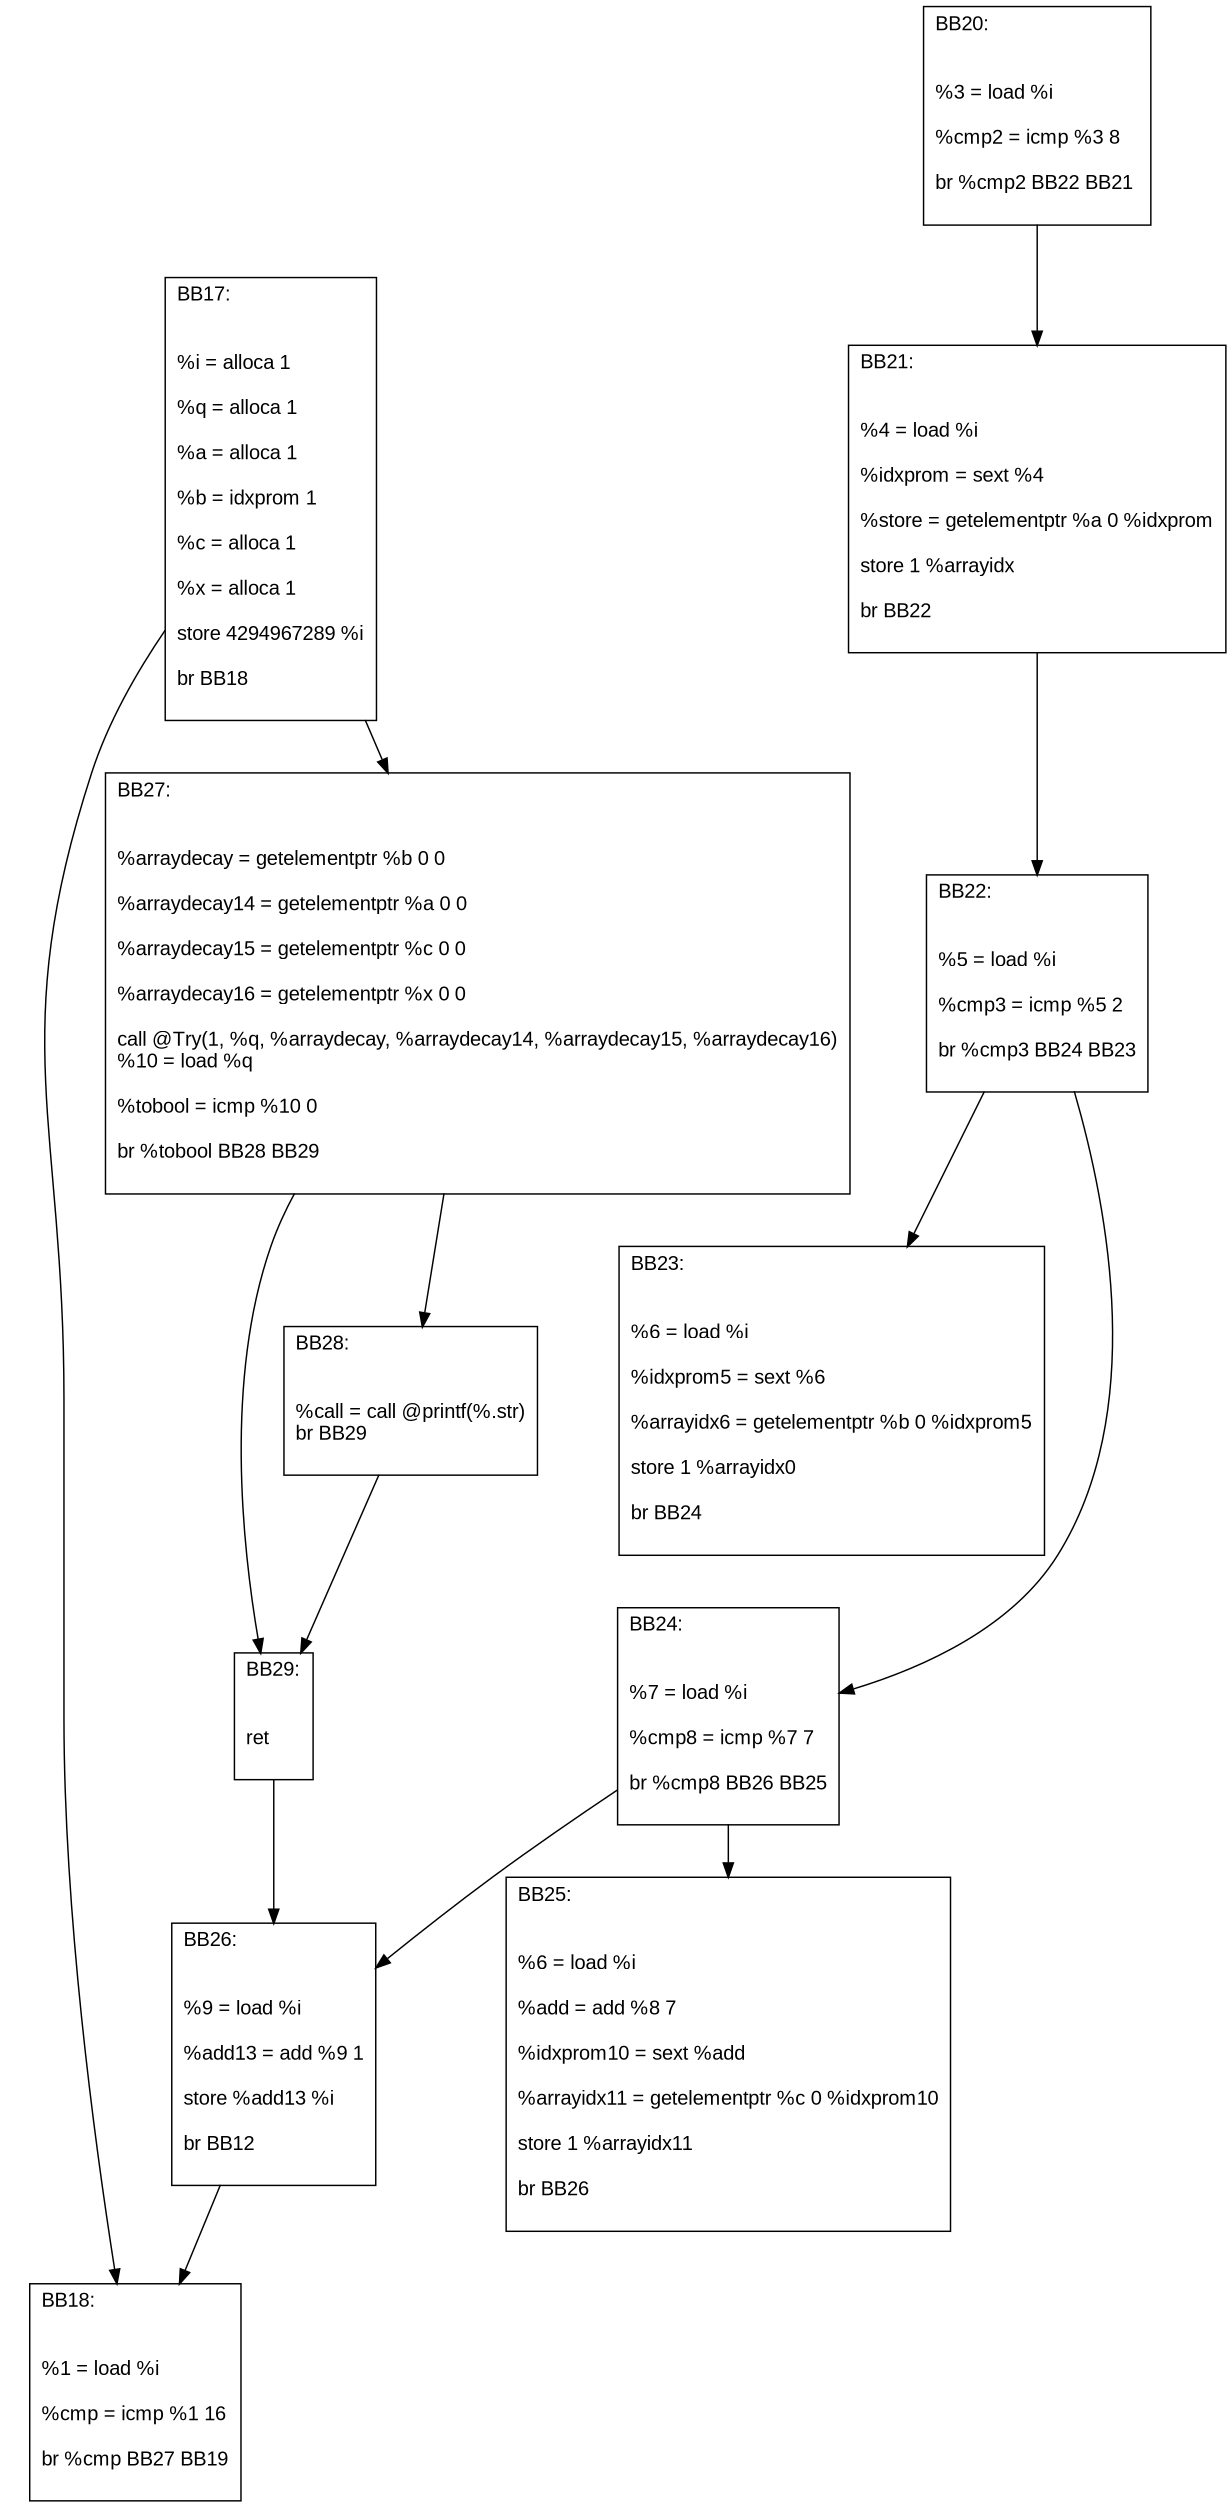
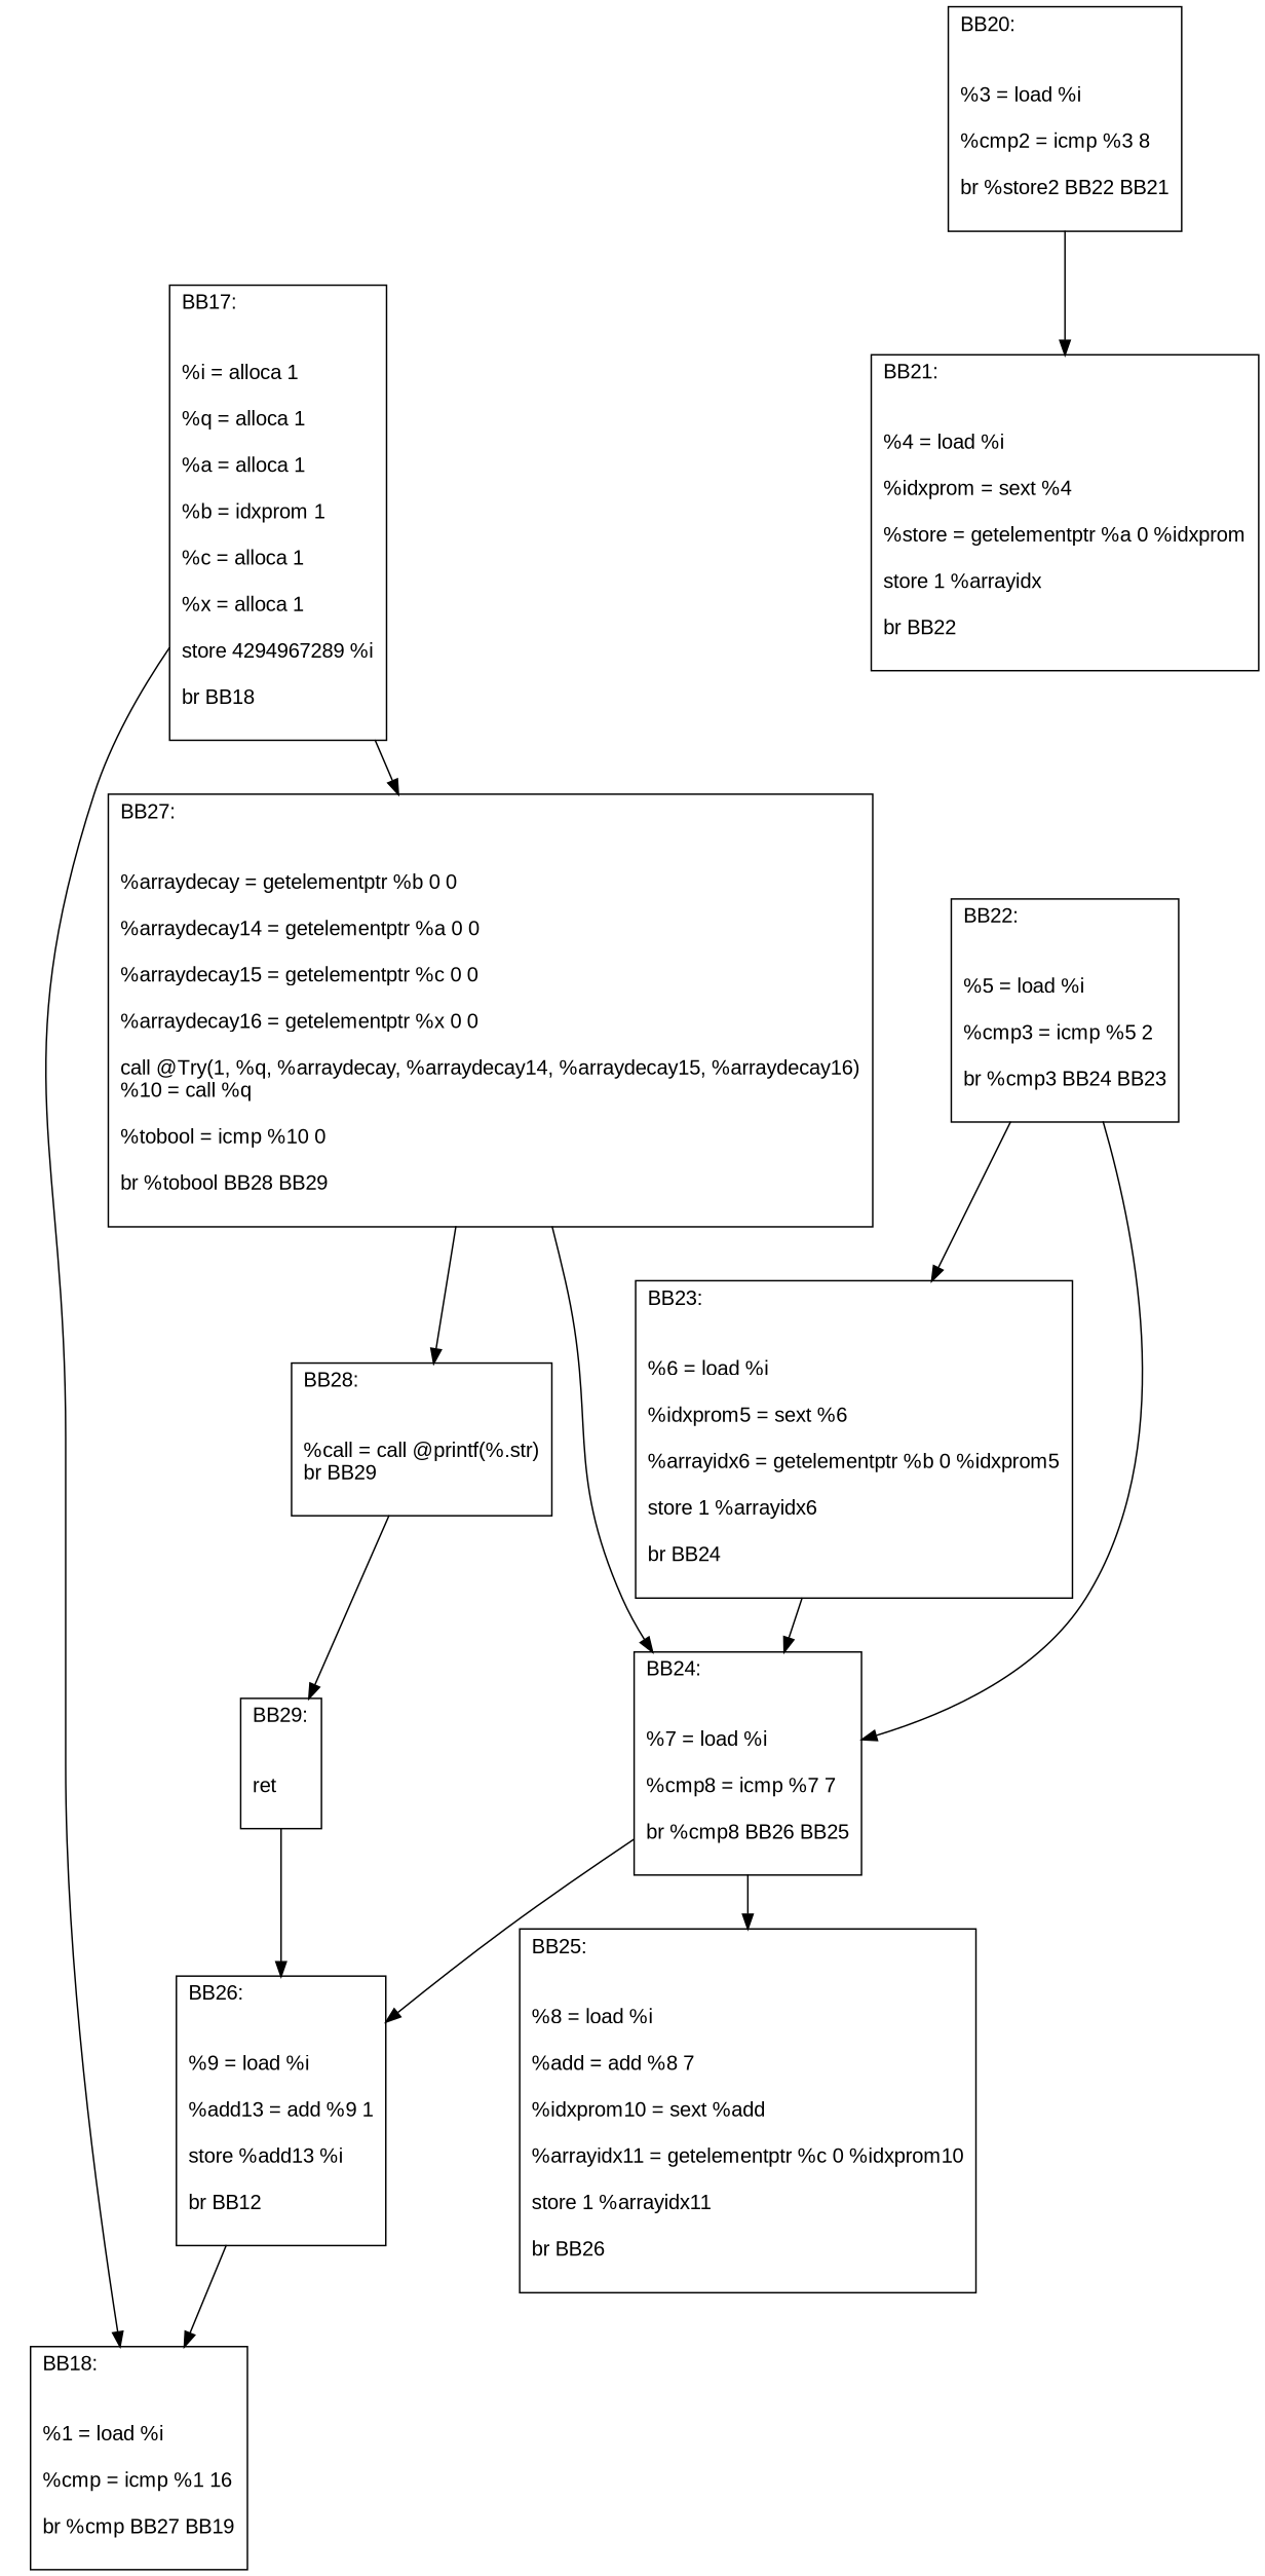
  digraph {
    fontname="Liberation Sans"
    node [fontname="Liberation Sans" shape=record]
    edge [fontname="Liberation Sans"]
    n1 [label="{BB17:\l\l\n%i = alloca 1\l\n%q = alloca 1\l\n%a = alloca 1\l\n%b = idxprom 1\l\n%c = alloca 1\l\n%x = alloca 1\l\nstore 4294967289 %i\l\nbr BB18\l\n}"]
    n2 [label="{BB18:\l\l\n%1 = load %i\l\n%cmp = icmp %1 16\l\nbr %cmp BB27 BB19\l\n}"]
-   n3 [label="{BB27:\l\l\n%arraydecay = getelementptr %b 0 0\l\n%arraydecay14 = getelementptr %a 0 0\l\n%arraydecay15 = getelementptr %c 0 0\l\n%arraydecay16 = getelementptr %x 0 0\l\ncall @Try(1, %q, %arraydecay, %arraydecay14, %arraydecay15, %arraydecay16)\l%10 = load %q\l\n%tobool = icmp %10 0\l\nbr %tobool BB28 BB29\l\n}"]
+   n3 [label="{BB27:\l\l\n%arraydecay = getelementptr %b 0 0\l\n%arraydecay14 = getelementptr %a 0 0\l\n%arraydecay15 = getelementptr %c 0 0\l\n%arraydecay16 = getelementptr %x 0 0\l\ncall @Try(1, %q, %arraydecay, %arraydecay14, %arraydecay15, %arraydecay16)\l%10 = call %q\l\n%tobool = icmp %10 0\l\nbr %tobool BB28 BB29\l\n}"]
    n4 [label="{BB29:\l\l\nret\l\n}"]
    n5 [label="{BB28:\l\l\n%call = call @printf(%.str)\lbr BB29\l\n}"]
-   n6 [label="{BB20:\l\l\n%3 = load %i\l\n%cmp2 = icmp %3 8\l\nbr %cmp2 BB22 BB21\l\n}"]
+   n6 [label="{BB20:\l\l\n%3 = load %i\l\n%cmp2 = icmp %3 8\l\nbr %store2 BB22 BB21\l\n}"]
    n7 [label="{BB21:\l\l\n%4 = load %i\l\n%idxprom = sext %4\l\n%store = getelementptr %a 0 %idxprom\l\nstore 1 %arrayidx\l\nbr BB22\l\n}"]
    n8 [label="{BB22:\l\l\n%5 = load %i\l\n%cmp3 = icmp %5 2\l\nbr %cmp3 BB24 BB23\l\n}"]
-   n9 [label="{BB23:\l\l\n%6 = load %i\l\n%idxprom5 = sext %6\l\n%arrayidx6 = getelementptr %b 0 %idxprom5\l\nstore 1 %arrayidx0\l\nbr BB24\l\n}"]
+   n9 [label="{BB23:\l\l\n%6 = load %i\l\n%idxprom5 = sext %6\l\n%arrayidx6 = getelementptr %b 0 %idxprom5\l\nstore 1 %arrayidx6\l\nbr BB24\l\n}"]
    n10 [label="{BB24:\l\l\n%7 = load %i\l\n%cmp8 = icmp %7 7\l\nbr %cmp8 BB26 BB25\l\n}"]
    n11 [label="{BB26:\l\l\n%9 = load %i\l\n%add13 = add %9 1\l\nstore %add13 %i\l\nbr BB12\l\n}"]
-   n12 [label="{BB25:\l\l\n%6 = load %i\l\n%add = add %8 7\l\n%idxprom10 = sext %add\l\n%arrayidx11 = getelementptr %c 0 %idxprom10\l\nstore 1 %arrayidx11\l\nbr BB26\l\n}"]
+   n12 [label="{BB25:\l\l\n%8 = load %i\l\n%add = add %8 7\l\n%idxprom10 = sext %add\l\n%arrayidx11 = getelementptr %c 0 %idxprom10\l\nstore 1 %arrayidx11\l\nbr BB26\l\n}"]
    n1 -> n2
    n1 -> n3
-   n3 -> n4
+   n3 -> n10
    n3 -> n5
    n4 -> n11
    n5 -> n4
    n6 -> n7
-   n7 -> n8
    n8 -> n9
    n8 -> n10
+   n9 -> n10
    n10 -> n11
    n10 -> n12
    n11 -> n2
  }
